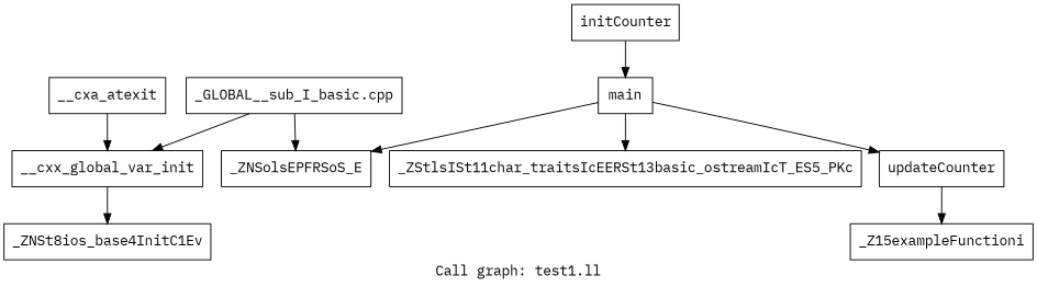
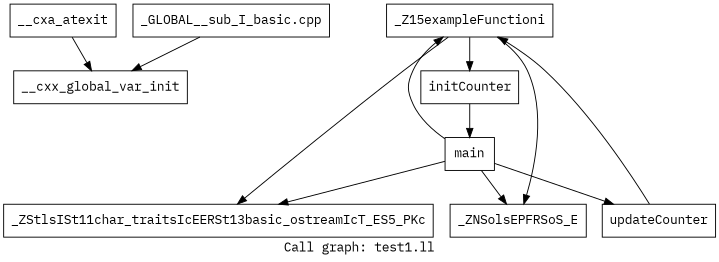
  digraph {
    fontname="IBM Plex Mono"
    label="Call graph: test1.ll"
    node [fontname="IBM Plex Mono" shape=record]
    edge [fontname="IBM Plex Mono"]
    n1 [label="{__cxx_global_var_init}"]
-   n2 [label="{_ZNSt8ios_base4InitC1Ev}"]
    n3 [label="{__cxa_atexit}"]
    n4 [label="{_Z15exampleFunctioni}"]
    n5 [label="{_ZStlsISt11char_traitsIcEERSt13basic_ostreamIcT_ES5_PKc}"]
    n6 [label="{_ZNSolsEPFRSoS_E}"]
    n7 [label="{initCounter}"]
    n8 [label="{main}"]
    n9 [label="{updateCounter}"]
    n10 [label="{_GLOBAL__sub_I_basic.cpp}"]
-   n1 -> n2
    n3 -> n1
-   n10 -> n6
+   n4 -> n5
+   n4 -> n6
+   n4 -> n7
    n7 -> n8
+   n8 -> n4
    n8 -> n5
    n8 -> n6
    n8 -> n9
    n9 -> n4
    n10 -> n1
  }
